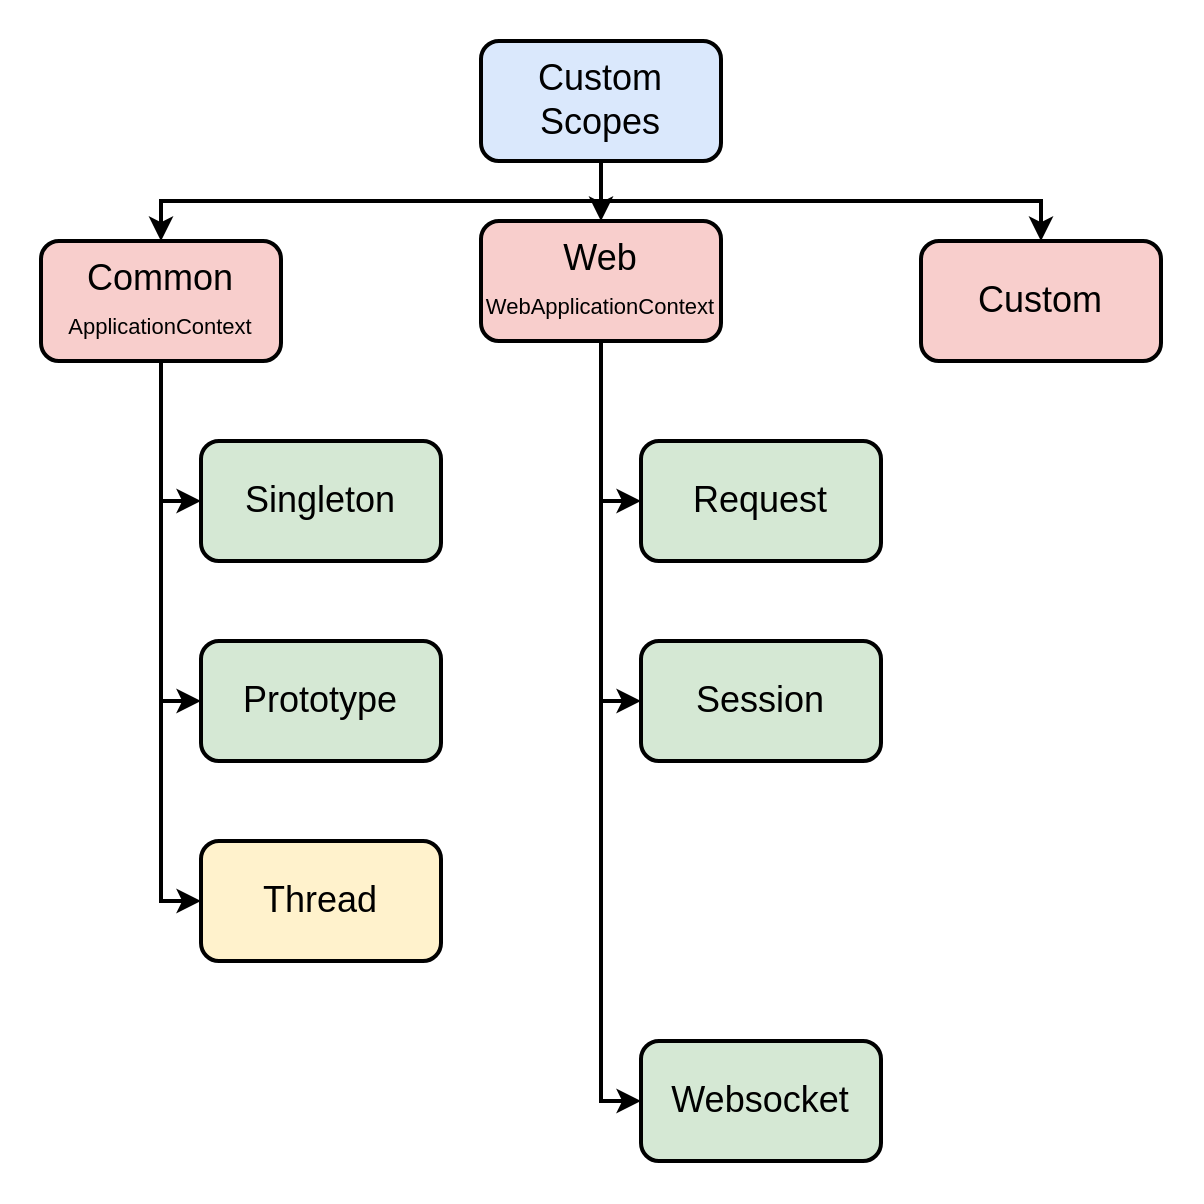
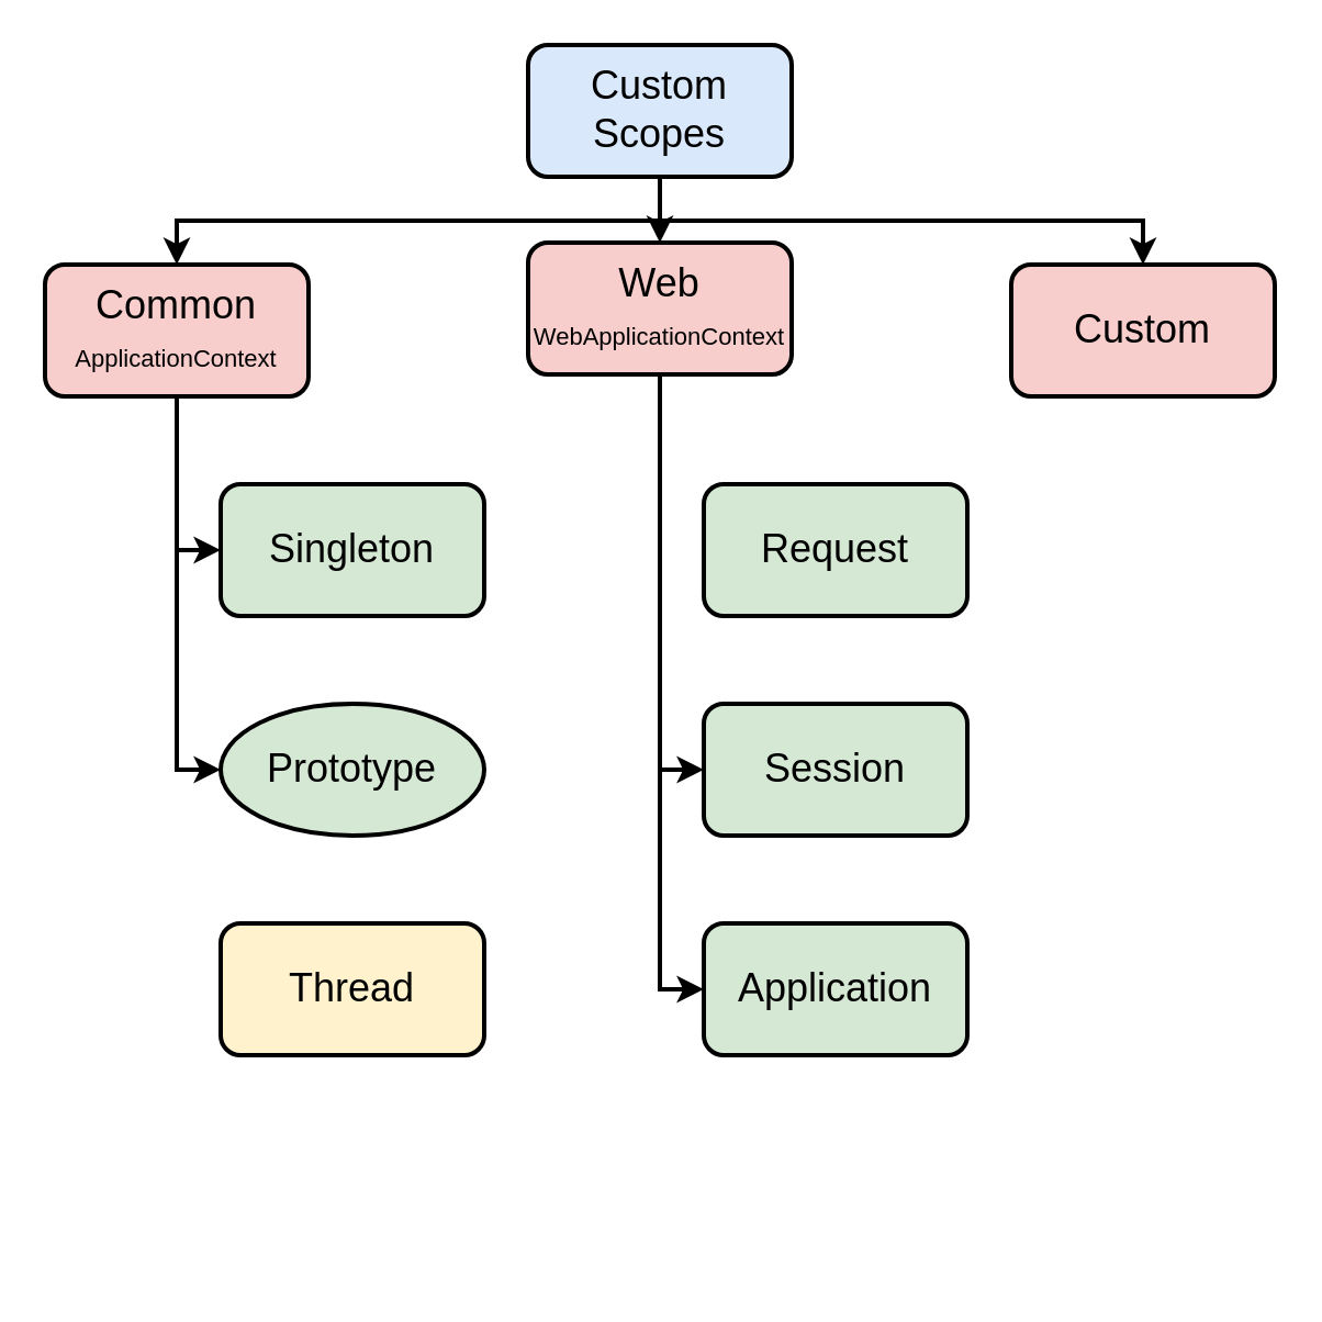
  <mxCell id="0" />
  <mxCell id="1" parent="0" />
  <mxCell id="2" style="edgeStyle=orthogonalEdgeStyle;rounded=0;orthogonalLoop=1;jettySize=auto;html=1;exitX=0.5;exitY=1;exitDx=0;exitDy=0;entryX=0.5;entryY=0;entryDx=0;entryDy=0;fontSize=18;strokeColor=default;strokeWidth=2;" edge="1" parent="1" source="5" target="14"><mxGeometry relative="1" as="geometry" /></mxCell>
  <mxCell id="3" style="edgeStyle=orthogonalEdgeStyle;rounded=0;orthogonalLoop=1;jettySize=auto;html=1;exitX=0.5;exitY=1;exitDx=0;exitDy=0;entryX=0.5;entryY=0;entryDx=0;entryDy=0;fontSize=18;strokeColor=default;strokeWidth=2;" edge="1" parent="1" source="5" target="9"><mxGeometry relative="1" as="geometry" /></mxCell>
  <mxCell id="4" style="edgeStyle=orthogonalEdgeStyle;rounded=0;orthogonalLoop=1;jettySize=auto;html=1;exitX=0.5;exitY=1;exitDx=0;exitDy=0;fontSize=18;strokeColor=default;strokeWidth=2;" edge="1" parent="1" source="5" target="15"><mxGeometry relative="1" as="geometry" /></mxCell>
  <mxCell id="5" value="Custom Scopes" style="rounded=1;whiteSpace=wrap;html=1;fontSize=18;fillColor=#dae8fc;strokeColor=default;strokeWidth=2;" vertex="1" parent="1"><mxGeometry x="240" y="20" width="120" height="60" as="geometry" /></mxCell>
  <mxCell id="6" style="edgeStyle=orthogonalEdgeStyle;rounded=0;orthogonalLoop=1;jettySize=auto;html=1;exitX=0.5;exitY=1;exitDx=0;exitDy=0;entryX=0;entryY=0.5;entryDx=0;entryDy=0;fontSize=18;strokeColor=default;strokeWidth=2;" edge="1" parent="1" source="9" target="16"><mxGeometry relative="1" as="geometry" /></mxCell>
  <mxCell id="7" style="edgeStyle=orthogonalEdgeStyle;rounded=0;orthogonalLoop=1;jettySize=auto;html=1;exitX=0.5;exitY=1;exitDx=0;exitDy=0;entryX=0;entryY=0.5;entryDx=0;entryDy=0;fontSize=18;strokeColor=default;strokeWidth=2;" edge="1" parent="1" source="9" target="17"><mxGeometry relative="1" as="geometry" /></mxCell>
- <mxCell id="8" style="edgeStyle=orthogonalEdgeStyle;rounded=0;orthogonalLoop=1;jettySize=auto;html=1;exitX=0.5;exitY=1;exitDx=0;exitDy=0;entryX=0;entryY=0.5;entryDx=0;entryDy=0;fontSize=18;strokeColor=default;strokeWidth=2;" edge="1" parent="1" source="9" target="18"><mxGeometry relative="1" as="geometry" /></mxCell>
  <mxCell id="9" value="Common&lt;div style=&quot;&quot;&gt;&lt;font style=&quot;font-size: 11px;&quot;&gt;ApplicationContext&lt;/font&gt;&lt;/div&gt;" style="rounded=1;whiteSpace=wrap;html=1;fontSize=18;fillColor=#f8cecc;strokeColor=default;strokeWidth=2;" vertex="1" parent="1"><mxGeometry x="20" y="120" width="120" height="60" as="geometry" /></mxCell>
- <mxCell id="10" style="edgeStyle=orthogonalEdgeStyle;rounded=0;orthogonalLoop=1;jettySize=auto;html=1;exitX=0.5;exitY=1;exitDx=0;exitDy=0;entryX=0;entryY=0.5;entryDx=0;entryDy=0;fontSize=18;strokeColor=default;strokeWidth=2;" edge="1" parent="1" source="14" target="19"><mxGeometry relative="1" as="geometry" /></mxCell>
  <mxCell id="11" style="edgeStyle=orthogonalEdgeStyle;rounded=0;orthogonalLoop=1;jettySize=auto;html=1;exitX=0.5;exitY=1;exitDx=0;exitDy=0;entryX=0;entryY=0.5;entryDx=0;entryDy=0;fontSize=18;strokeColor=default;strokeWidth=2;" edge="1" parent="1" source="14" target="20"><mxGeometry relative="1" as="geometry" /></mxCell>
- <mxCell id="13" style="edgeStyle=orthogonalEdgeStyle;rounded=0;orthogonalLoop=1;jettySize=auto;html=1;exitX=0.5;exitY=1;exitDx=0;exitDy=0;entryX=0;entryY=0.5;entryDx=0;entryDy=0;fontSize=18;strokeColor=default;strokeWidth=2;" edge="1" parent="1" source="14" target="22"><mxGeometry relative="1" as="geometry" /></mxCell>
+ <mxCell id="12" style="edgeStyle=orthogonalEdgeStyle;rounded=0;orthogonalLoop=1;jettySize=auto;html=1;exitX=0.5;exitY=1;exitDx=0;exitDy=0;entryX=0;entryY=0.5;entryDx=0;entryDy=0;fontSize=18;strokeColor=default;strokeWidth=2;" edge="1" parent="1" source="14" target="21"><mxGeometry relative="1" as="geometry" /></mxCell>
  <mxCell id="14" value="Web&lt;div style=&quot;&quot;&gt;&lt;font style=&quot;font-size: 11px;&quot;&gt;WebApplicationContext&lt;/font&gt;&lt;br style=&quot;font-size: 18px;&quot;&gt;&lt;/div&gt;" style="rounded=1;whiteSpace=wrap;html=1;fontSize=18;fillColor=#f8cecc;strokeColor=default;strokeWidth=2;" vertex="1" parent="1"><mxGeometry x="240" y="110" width="120" height="60" as="geometry" /></mxCell>
  <mxCell id="15" value="Custom" style="rounded=1;whiteSpace=wrap;html=1;fontSize=18;fillColor=#f8cecc;strokeColor=default;strokeWidth=2;" vertex="1" parent="1"><mxGeometry x="460" y="120" width="120" height="60" as="geometry" /></mxCell>
  <mxCell id="16" value="Singleton" style="rounded=1;whiteSpace=wrap;html=1;fontSize=18;fillColor=#d5e8d4;strokeColor=default;strokeWidth=2;" vertex="1" parent="1"><mxGeometry x="100" y="220" width="120" height="60" as="geometry" /></mxCell>
- <mxCell id="17" value="Prototype" style="rounded=1;whiteSpace=wrap;html=1;fontSize=18;fillColor=#d5e8d4;strokeColor=default;strokeWidth=2;" vertex="1" parent="1"><mxGeometry x="100" y="320" width="120" height="60" as="geometry" /></mxCell>
+ <mxCell id="17" value="Prototype" style="ellipse;whiteSpace=wrap;html=1;fontSize=18;fillColor=#d5e8d4;strokeColor=default;strokeWidth=2;" vertex="1" parent="1"><mxGeometry x="100" y="320" width="120" height="60" as="geometry" /></mxCell>
  <mxCell id="18" value="Thread" style="rounded=1;whiteSpace=wrap;html=1;fontSize=18;fillColor=#fff2cc;strokeColor=default;strokeWidth=2;" vertex="1" parent="1"><mxGeometry x="100" y="420" width="120" height="60" as="geometry" /></mxCell>
  <mxCell id="19" value="Request" style="rounded=1;whiteSpace=wrap;html=1;fontSize=18;fillColor=#d5e8d4;strokeColor=default;strokeWidth=2;" vertex="1" parent="1"><mxGeometry x="320" y="220" width="120" height="60" as="geometry" /></mxCell>
  <mxCell id="20" value="Session" style="rounded=1;whiteSpace=wrap;html=1;fontSize=18;fillColor=#d5e8d4;strokeColor=default;strokeWidth=2;" vertex="1" parent="1"><mxGeometry x="320" y="320" width="120" height="60" as="geometry" /></mxCell>
- <mxCell id="22" value="Websocket" style="rounded=1;whiteSpace=wrap;html=1;fontSize=18;fillColor=#d5e8d4;strokeColor=default;strokeWidth=2;" vertex="1" parent="1"><mxGeometry x="320" y="520" width="120" height="60" as="geometry" /></mxCell>
+ <mxCell id="21" value="Application" style="rounded=1;whiteSpace=wrap;html=1;fontSize=18;fillColor=#d5e8d4;strokeColor=default;strokeWidth=2;" vertex="1" parent="1"><mxGeometry x="320" y="420" width="120" height="60" as="geometry" /></mxCell>
